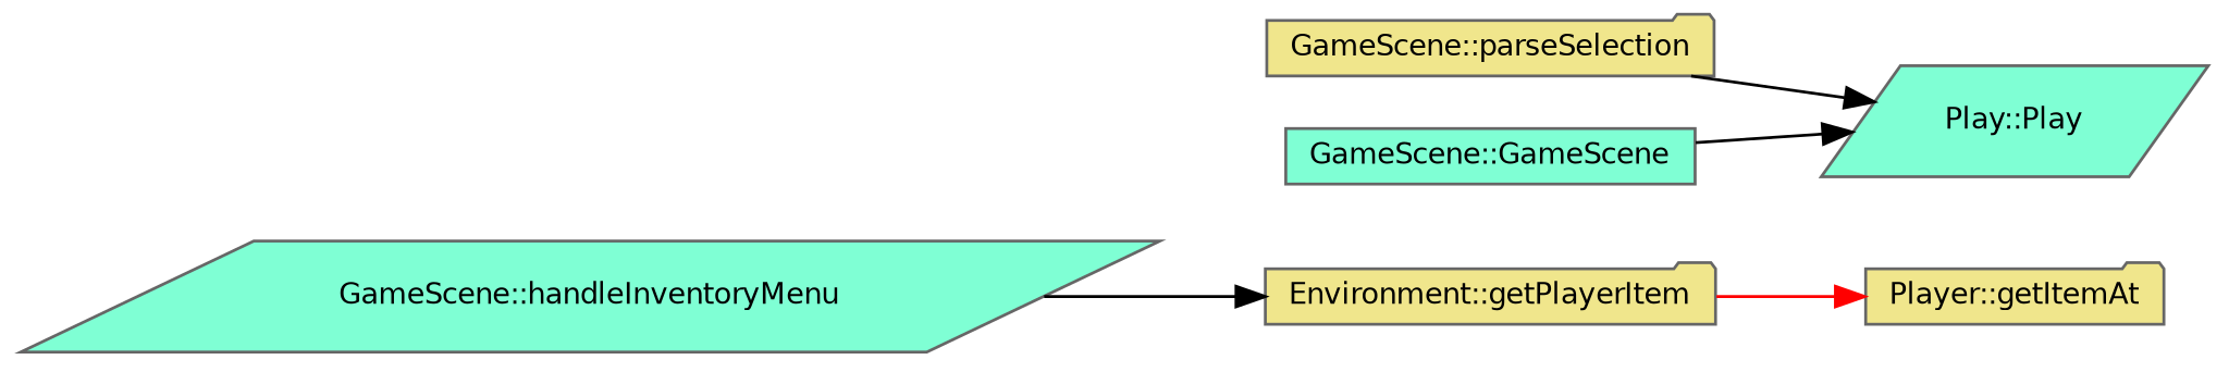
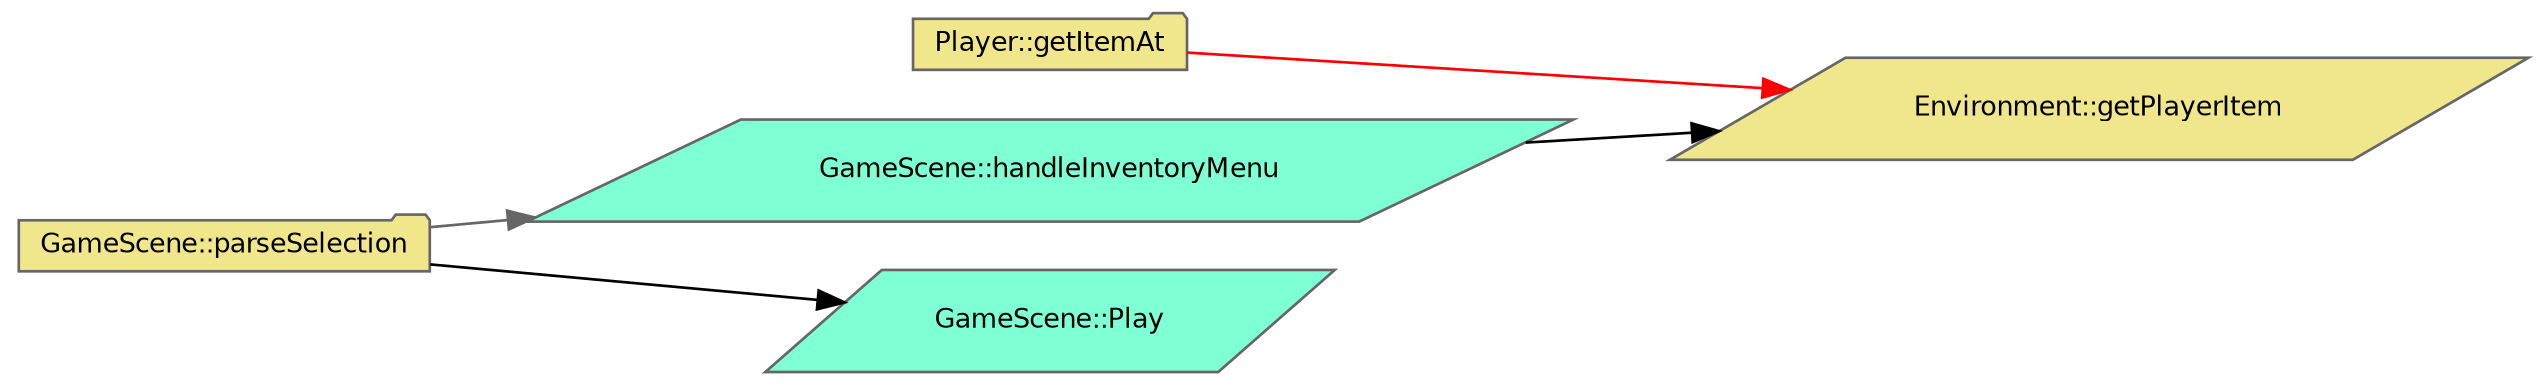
  digraph {
    rankdir=RL
    node [color=gray40 fillcolor=khaki fontname=Helvetica fontsize=10 shape=folder style=filled]
    edge [color=black dir=back fontname=Helvetica fontsize=10 labelfontname=Helvetica labelfontsize=10 style=solid]
    n1 [fontcolor=black height=0.2 label="Player::getItemAt" width=0.4]
-   n2 [height=0.2 label="Environment::getPlayerItem" width=0.4]
+   n2 [height=0.2 label="Environment::getPlayerItem" shape=parallelogram width=0.4]
    n3 [fillcolor=aquamarine height=0.2 label="GameScene::handleInventoryMenu" shape=parallelogram width=0.4]
    n4 [height=0.2 label="GameScene::parseSelection" width=0.4]
-   n5 [fillcolor=aquamarine height=0.2 label="Play::Play" shape=parallelogram width=0.4]
-   n6 [fillcolor=aquamarine height=0.2 label="GameScene::GameScene" shape=box width=0.4]
-   n1 -> n2 [color=red]
+   n5 [fillcolor=aquamarine height=0.2 label="GameScene::Play" shape=parallelogram width=0.4]
+   n2 -> n1 [color=red]
    n2 -> n3
+   n3 -> n4 [color=gray40]
    n5 -> n4
-   n5 -> n6
  }
